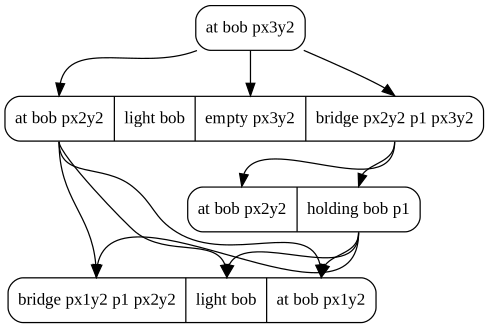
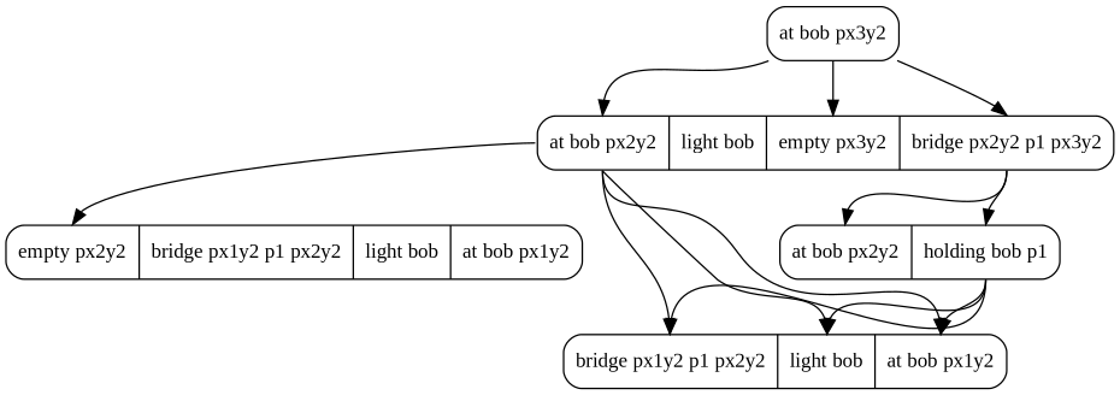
  digraph {
    fontname="Liberation Serif"
    node [fontname="Liberation Serif" shape=Mrecord]
    edge [color=black fontname="Liberation Serif" headport=atbobpx2y2 style=solid tailport=atbobpx2y2]
    n1 [label="<atbobpx3y2> at bob px3y2"]
    n2 [label="<atbobpx2y2> at bob px2y2|<lightbob> light bob|<emptypx3y2> empty px3y2|<bridgepx2y2p1px3y2> bridge px2y2 p1 px3y2"]
+   n3 [label="<emptypx2y2> empty px2y2|<bridgepx1y2p1px2y2> bridge px1y2 p1 px2y2|<lightbob> light bob|<atbobpx1y2> at bob px1y2"]
    n4 [label="<bridgepx1y2p1px2y2> bridge px1y2 p1 px2y2|<lightbob> light bob|<atbobpx1y2> at bob px1y2"]
    n5 [label="<atbobpx2y2> at bob px2y2|<holdingbobp1> holding bob p1"]
    n1 -> n2 [tailport=atbobpx3y2]
    n1 -> n2 [headport=emptypx3y2 tailport=atbobpx3y2]
    n1 -> n2 [headport=bridgepx2y2p1px3y2 tailport=atbobpx3y2]
+   n2 -> n3 [headport=emptypx2y2]
    n2 -> n4 [headport=bridgepx1y2p1px2y2]
    n2 -> n4 [headport=lightbob]
    n2 -> n4 [headport=atbobpx1y2]
    n2 -> n5 [tailport=bridgepx2y2p1px3y2]
    n2 -> n5 [headport=holdingbobp1 tailport=bridgepx2y2p1px3y2]
    n5 -> n4 [headport=bridgepx1y2p1px2y2 tailport=holdingbobp1]
    n5 -> n4 [headport=lightbob tailport=holdingbobp1]
    n5 -> n4 [headport=atbobpx1y2 tailport=holdingbobp1]
  }
